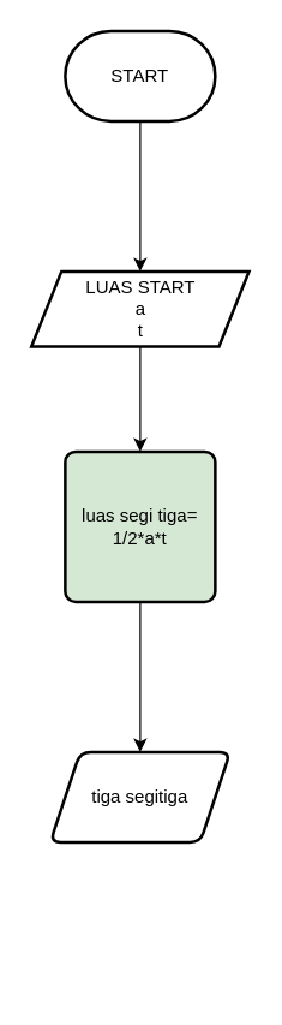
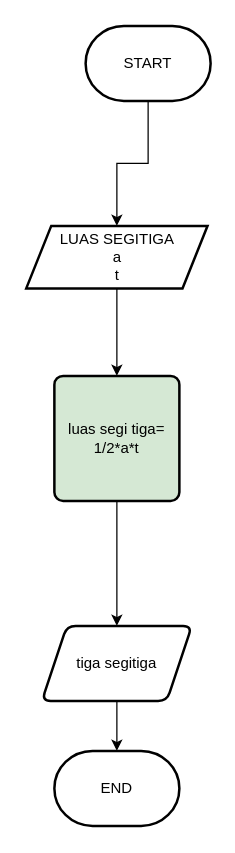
  <mxCell id="0" />
  <mxCell id="1" parent="0" />
  <mxCell id="2" value="" style="edgeStyle=orthogonalEdgeStyle;rounded=0;orthogonalLoop=1;jettySize=auto;html=1;" edge="1" parent="1" source="3" target="5"><mxGeometry relative="1" as="geometry" /></mxCell>
- <mxCell id="3" value="START" style="strokeWidth=2;html=1;shape=mxgraph.flowchart.terminator;whiteSpace=wrap;" vertex="1" parent="1"><mxGeometry x="43" y="20" width="100" height="60" as="geometry" /></mxCell>
+ <mxCell id="3" value="START" style="strokeWidth=2;html=1;shape=mxgraph.flowchart.terminator;whiteSpace=wrap;" vertex="1" parent="1"><mxGeometry x="68" y="20" width="100" height="60" as="geometry" /></mxCell>
  <mxCell id="4" style="edgeStyle=orthogonalEdgeStyle;rounded=0;orthogonalLoop=1;jettySize=auto;html=1;entryX=0.5;entryY=0;entryDx=0;entryDy=0;" edge="1" parent="1" source="5" target="7"><mxGeometry relative="1" as="geometry" /></mxCell>
- <mxCell id="5" value="LUAS START&lt;br&gt;a&lt;br&gt;t" style="shape=parallelogram;perimeter=parallelogramPerimeter;whiteSpace=wrap;html=1;fixedSize=1;strokeWidth=2;" vertex="1" parent="1"><mxGeometry x="20.5" y="180" width="145" height="50" as="geometry" /></mxCell>
+ <mxCell id="5" value="LUAS SEGITIGA&lt;br&gt;a&lt;br&gt;t" style="shape=parallelogram;perimeter=parallelogramPerimeter;whiteSpace=wrap;html=1;fixedSize=1;strokeWidth=2;" vertex="1" parent="1"><mxGeometry x="20.5" y="180" width="145" height="50" as="geometry" /></mxCell>
  <mxCell id="6" value="" style="edgeStyle=orthogonalEdgeStyle;rounded=0;orthogonalLoop=1;jettySize=auto;html=1;" edge="1" parent="1" source="7" target="9"><mxGeometry relative="1" as="geometry" /></mxCell>
  <mxCell id="7" value="luas segi tiga= 1/2*a*t" style="rounded=1;whiteSpace=wrap;html=1;absoluteArcSize=1;arcSize=14;strokeWidth=2;fillColor=#d5e8d4;" vertex="1" parent="1"><mxGeometry x="43" y="300" width="100" height="100" as="geometry" /></mxCell>
+ <mxCell id="8" value="" style="edgeStyle=orthogonalEdgeStyle;rounded=0;orthogonalLoop=1;jettySize=auto;html=1;" edge="1" parent="1" source="9" target="10"><mxGeometry relative="1" as="geometry" /></mxCell>
  <mxCell id="9" value="tiga segitiga" style="shape=parallelogram;perimeter=parallelogramPerimeter;whiteSpace=wrap;html=1;fixedSize=1;rounded=1;arcSize=14;strokeWidth=2;" vertex="1" parent="1"><mxGeometry x="33" y="500" width="120" height="60" as="geometry" /></mxCell>
+ <mxCell id="10" value="END" style="strokeWidth=2;html=1;shape=mxgraph.flowchart.terminator;whiteSpace=wrap;" vertex="1" parent="1"><mxGeometry x="43" y="600" width="100" height="60" as="geometry" /></mxCell>
